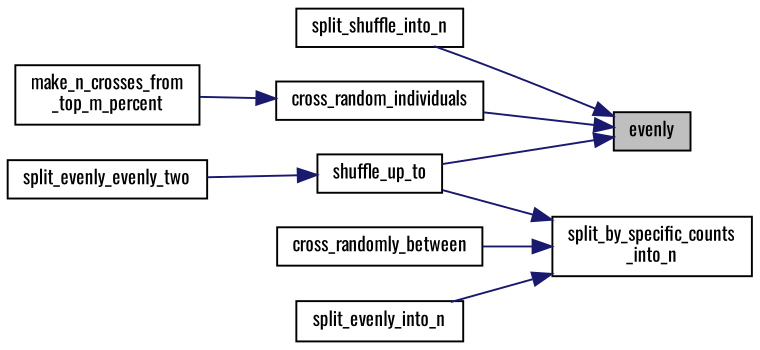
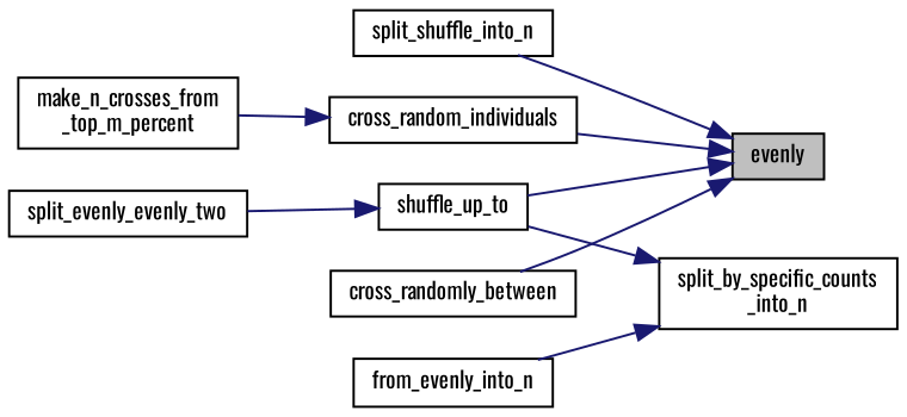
  digraph {
    fontname=Oswald
    rankdir=RL
    node [color=black fillcolor=white fontname=Oswald fontsize=10 shape=record style=filled]
    edge [color=midnightblue dir=back fontname=Oswald fontsize=10 labelfontname=Helvetica labelfontsize=10 style=solid]
    n1 [fillcolor=grey75 fontcolor=black height=0.2 label=evenly width=0.4]
    n2 [height=0.2 label=cross_random_individuals width=0.4]
    n3 [height=0.2 label=cross_randomly_between width=0.4]
    n4 [height=0.2 label=shuffle_up_to width=0.4]
    n5 [height=0.2 label=split_shuffle_into_n width=0.4]
    n6 [height=0.2 label="make_n_crosses_from\l_top_m_percent" width=0.4]
    n7 [height=0.2 label=split_evenly_evenly_two width=0.4]
    n8 [height=0.2 label="split_by_specific_counts\l_into_n" width=0.4]
-   n9 [height=0.2 label=split_evenly_into_n width=0.4]
+   n9 [height=0.2 label=from_evenly_into_n width=0.4]
    n1 -> n2
-   n8 -> n3
+   n1 -> n3
    n1 -> n4
    n1 -> n5
    n2 -> n6
    n4 -> n7
    n8 -> n4
    n8 -> n9
  }
